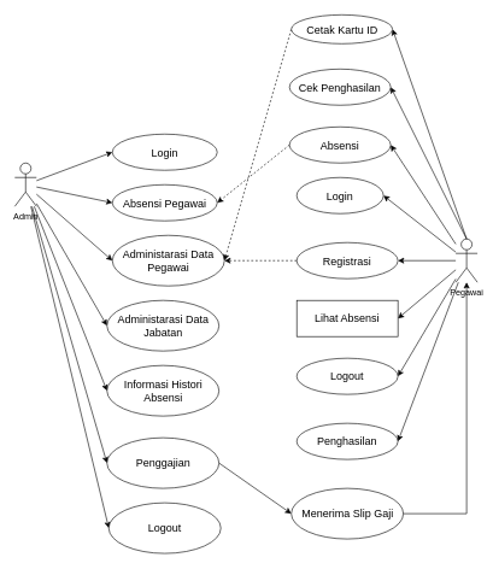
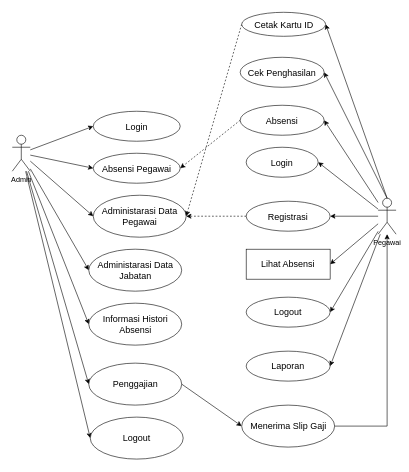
  <mxCell id="0" />
  <mxCell id="1" parent="0" />
  <mxCell id="2" style="rounded=0;orthogonalLoop=1;jettySize=auto;html=1;entryX=1;entryY=0.5;entryDx=0;entryDy=0;" parent="1" source="7" target="8" edge="1"><mxGeometry relative="1" as="geometry"><mxPoint x="700" y="395" as="targetPoint" /></mxGeometry></mxCell>
  <mxCell id="3" style="edgeStyle=none;rounded=0;orthogonalLoop=1;jettySize=auto;html=1;entryX=1;entryY=0.5;entryDx=0;entryDy=0;" parent="1" source="7" target="10" edge="1"><mxGeometry relative="1" as="geometry" /></mxCell>
  <mxCell id="4" style="edgeStyle=none;rounded=0;orthogonalLoop=1;jettySize=auto;html=1;entryX=1;entryY=0.5;entryDx=0;entryDy=0;" parent="1" source="7" target="11" edge="1"><mxGeometry relative="1" as="geometry" /></mxCell>
  <mxCell id="5" style="edgeStyle=none;rounded=0;orthogonalLoop=1;jettySize=auto;html=1;entryX=1;entryY=0.5;entryDx=0;entryDy=0;" parent="1" source="7" target="26" edge="1"><mxGeometry relative="1" as="geometry" /></mxCell>
  <mxCell id="6" style="edgeStyle=none;rounded=0;orthogonalLoop=1;jettySize=auto;html=1;entryX=1;entryY=0.5;entryDx=0;entryDy=0;" parent="1" source="7" target="27" edge="1"><mxGeometry relative="1" as="geometry" /></mxCell>
  <mxCell id="7" value="Pegawai" style="shape=umlActor;verticalLabelPosition=bottom;verticalAlign=top;html=1;outlineConnect=0;" parent="1" vertex="1"><mxGeometry x="630" y="330" width="30" height="60" as="geometry" /></mxCell>
  <mxCell id="8" value="&lt;font style=&quot;font-size: 15px&quot;&gt;&lt;span style=&quot;font-weight: normal&quot;&gt;Login&lt;/span&gt;&lt;/font&gt;" style="ellipse;whiteSpace=wrap;html=1;fontStyle=1" parent="1" vertex="1"><mxGeometry x="410" y="245" width="120" height="50" as="geometry" /></mxCell>
  <mxCell id="9" style="edgeStyle=none;rounded=0;orthogonalLoop=1;jettySize=auto;html=1;entryX=1;entryY=0.5;entryDx=0;entryDy=0;dashed=1;" parent="1" source="10" target="22" edge="1"><mxGeometry relative="1" as="geometry" /></mxCell>
  <mxCell id="10" value="&lt;font style=&quot;font-size: 15px&quot;&gt;&lt;span style=&quot;font-weight: normal&quot;&gt;Registrasi&lt;/span&gt;&lt;/font&gt;" style="ellipse;whiteSpace=wrap;html=1;fontStyle=1" parent="1" vertex="1"><mxGeometry x="410" y="335" width="140" height="50" as="geometry" /></mxCell>
  <mxCell id="11" value="&lt;font style=&quot;font-size: 15px&quot;&gt;&lt;span style=&quot;font-weight: normal&quot;&gt;Lihat Absensi&lt;/span&gt;&lt;/font&gt;" style="whiteSpace=wrap;html=1;fontStyle=1;rounded=0;" parent="1" vertex="1"><mxGeometry x="410" y="415" width="140" height="50" as="geometry" /></mxCell>
  <mxCell id="12" style="rounded=0;orthogonalLoop=1;jettySize=auto;html=1;entryX=0;entryY=0.5;entryDx=0;entryDy=0;" parent="1" source="19" target="20" edge="1"><mxGeometry relative="1" as="geometry"><mxPoint x="150" y="255" as="targetPoint" /></mxGeometry></mxCell>
  <mxCell id="13" style="edgeStyle=none;rounded=0;orthogonalLoop=1;jettySize=auto;html=1;entryX=0;entryY=0.5;entryDx=0;entryDy=0;" parent="1" source="19" target="21" edge="1"><mxGeometry relative="1" as="geometry" /></mxCell>
  <mxCell id="14" style="edgeStyle=none;rounded=0;orthogonalLoop=1;jettySize=auto;html=1;entryX=0;entryY=0.5;entryDx=0;entryDy=0;" parent="1" source="19" target="22" edge="1"><mxGeometry relative="1" as="geometry" /></mxCell>
  <mxCell id="15" style="edgeStyle=none;rounded=0;orthogonalLoop=1;jettySize=auto;html=1;entryX=0;entryY=0.5;entryDx=0;entryDy=0;" parent="1" source="19" target="23" edge="1"><mxGeometry relative="1" as="geometry" /></mxCell>
  <mxCell id="16" style="edgeStyle=none;rounded=0;orthogonalLoop=1;jettySize=auto;html=1;entryX=0;entryY=0.5;entryDx=0;entryDy=0;" parent="1" source="19" target="24" edge="1"><mxGeometry relative="1" as="geometry" /></mxCell>
  <mxCell id="17" style="edgeStyle=none;rounded=0;orthogonalLoop=1;jettySize=auto;html=1;entryX=0;entryY=0.5;entryDx=0;entryDy=0;" parent="1" source="19" target="29" edge="1"><mxGeometry relative="1" as="geometry" /></mxCell>
  <mxCell id="18" style="rounded=0;orthogonalLoop=1;jettySize=auto;html=1;entryX=0;entryY=0.5;entryDx=0;entryDy=0;" parent="1" source="19" target="32" edge="1"><mxGeometry relative="1" as="geometry" /></mxCell>
  <mxCell id="19" value="Admin" style="shape=umlActor;verticalLabelPosition=bottom;verticalAlign=top;html=1;outlineConnect=0;" parent="1" vertex="1"><mxGeometry x="20" width="30" height="60" as="geometry" y="225" /></mxCell>
  <mxCell id="20" value="&lt;font style=&quot;font-size: 15px&quot;&gt;&lt;span style=&quot;font-weight: normal&quot;&gt;Login&lt;/span&gt;&lt;/font&gt;" style="ellipse;whiteSpace=wrap;html=1;fontStyle=1" parent="1" vertex="1"><mxGeometry x="155" y="185" width="145" height="50" as="geometry" /></mxCell>
  <mxCell id="21" value="&lt;font style=&quot;font-size: 15px&quot;&gt;&lt;span style=&quot;font-weight: normal&quot;&gt;Absensi Pegawai&lt;/span&gt;&lt;/font&gt;" style="ellipse;whiteSpace=wrap;html=1;fontStyle=1" parent="1" vertex="1"><mxGeometry x="155" y="255" width="145" height="50" as="geometry" /></mxCell>
  <mxCell id="22" value="&lt;font style=&quot;font-size: 15px&quot;&gt;&lt;span style=&quot;font-weight: normal&quot;&gt;Administarasi Data Pegawai&lt;/span&gt;&lt;/font&gt;" style="ellipse;whiteSpace=wrap;html=1;fontStyle=1" parent="1" vertex="1"><mxGeometry x="155" y="325" width="155" height="70" as="geometry" /></mxCell>
  <mxCell id="23" value="&lt;font style=&quot;font-size: 15px&quot;&gt;&lt;span style=&quot;font-weight: normal&quot;&gt;Administarasi Data Jabatan&lt;/span&gt;&lt;/font&gt;" style="ellipse;whiteSpace=wrap;html=1;fontStyle=1" parent="1" vertex="1"><mxGeometry x="147.5" y="415" width="155" height="70" as="geometry" /></mxCell>
  <mxCell id="24" value="&lt;font style=&quot;font-size: 15px&quot;&gt;&lt;span style=&quot;font-weight: normal&quot;&gt;Informasi Histori Absensi&lt;/span&gt;&lt;/font&gt;" style="ellipse;whiteSpace=wrap;html=1;fontStyle=1" parent="1" vertex="1"><mxGeometry x="147.5" y="505" width="155" height="70" as="geometry" /></mxCell>
  <mxCell id="25" style="edgeStyle=none;rounded=0;orthogonalLoop=1;jettySize=auto;html=1;entryX=1;entryY=0.5;entryDx=0;entryDy=0;exitX=0;exitY=0.5;exitDx=0;exitDy=0;dashed=1;" parent="1" source="26" target="21" edge="1"><mxGeometry relative="1" as="geometry" /></mxCell>
  <mxCell id="26" value="&lt;font style=&quot;font-size: 15px&quot;&gt;&lt;span style=&quot;font-weight: normal&quot;&gt;Absensi&lt;/span&gt;&lt;/font&gt;" style="ellipse;whiteSpace=wrap;html=1;fontStyle=1" parent="1" vertex="1"><mxGeometry x="400" y="175" width="140" height="50" as="geometry" /></mxCell>
  <mxCell id="27" value="&lt;font style=&quot;font-size: 15px&quot;&gt;&lt;span style=&quot;font-weight: normal&quot;&gt;Logout&lt;/span&gt;&lt;/font&gt;" style="ellipse;whiteSpace=wrap;html=1;fontStyle=1" parent="1" vertex="1"><mxGeometry x="410" y="495" width="140" height="50" as="geometry" /></mxCell>
  <mxCell id="28" style="edgeStyle=none;rounded=0;orthogonalLoop=1;jettySize=auto;html=1;exitX=1;exitY=0.5;exitDx=0;exitDy=0;entryX=0;entryY=0.5;entryDx=0;entryDy=0;" parent="1" source="29" target="31" edge="1"><mxGeometry relative="1" as="geometry" /></mxCell>
  <mxCell id="29" value="&lt;font style=&quot;font-size: 15px&quot;&gt;&lt;span style=&quot;font-weight: normal&quot;&gt;Penggajian&lt;/span&gt;&lt;/font&gt;" style="ellipse;whiteSpace=wrap;html=1;fontStyle=1" parent="1" vertex="1"><mxGeometry x="147.5" y="605" width="155" height="70" as="geometry" /></mxCell>
  <mxCell id="30" style="edgeStyle=orthogonalEdgeStyle;rounded=0;orthogonalLoop=1;jettySize=auto;html=1;exitX=1;exitY=0.5;exitDx=0;exitDy=0;" parent="1" source="31" target="7" edge="1"><mxGeometry relative="1" as="geometry" /></mxCell>
  <mxCell id="31" value="&lt;span style=&quot;font-size: 15px ; font-weight: 400&quot;&gt;Menerima Slip Gaji&lt;/span&gt;" style="ellipse;whiteSpace=wrap;html=1;fontStyle=1" parent="1" vertex="1"><mxGeometry x="402.5" y="675" width="155" height="70" as="geometry" /></mxCell>
  <mxCell id="32" value="&lt;font style=&quot;font-size: 15px&quot;&gt;&lt;span style=&quot;font-weight: normal&quot;&gt;Logout&lt;/span&gt;&lt;/font&gt;" style="ellipse;whiteSpace=wrap;html=1;fontStyle=1" parent="1" vertex="1"><mxGeometry x="150" y="695" width="155" height="70" as="geometry" /></mxCell>
  <mxCell id="33" style="edgeStyle=none;rounded=0;orthogonalLoop=1;jettySize=auto;html=1;entryX=1;entryY=0.5;entryDx=0;entryDy=0;" edge="1" parent="1" target="34" source="7"><mxGeometry relative="1" as="geometry"><mxPoint x="650" y="395" as="sourcePoint" /></mxGeometry></mxCell>
- <mxCell id="34" value="&lt;font style=&quot;font-size: 15px&quot;&gt;&lt;span style=&quot;font-weight: normal&quot;&gt;Penghasilan&lt;/span&gt;&lt;/font&gt;" style="ellipse;whiteSpace=wrap;html=1;fontStyle=1" vertex="1" parent="1"><mxGeometry x="410" y="585" width="140" height="50" as="geometry" /></mxCell>
+ <mxCell id="34" value="&lt;font style=&quot;font-size: 15px&quot;&gt;&lt;span style=&quot;font-weight: normal&quot;&gt;Laporan&lt;/span&gt;&lt;/font&gt;" style="ellipse;whiteSpace=wrap;html=1;fontStyle=1" vertex="1" parent="1"><mxGeometry x="410" y="585" width="140" height="50" as="geometry" /></mxCell>
  <mxCell id="35" style="edgeStyle=none;rounded=0;orthogonalLoop=1;jettySize=auto;html=1;entryX=1;entryY=0.5;entryDx=0;entryDy=0;exitX=0.5;exitY=0;exitDx=0;exitDy=0;exitPerimeter=0;" edge="1" parent="1" target="36" source="7"><mxGeometry relative="1" as="geometry"><mxPoint x="633.6" y="-105" as="sourcePoint" /></mxGeometry></mxCell>
  <mxCell id="36" value="&lt;font style=&quot;font-size: 15px&quot;&gt;&lt;span style=&quot;font-weight: normal&quot;&gt;Cek Penghasilan&lt;/span&gt;&lt;/font&gt;" style="ellipse;whiteSpace=wrap;html=1;fontStyle=1" vertex="1" parent="1"><mxGeometry x="400" y="95" width="140" height="50" as="geometry" /></mxCell>
  <mxCell id="37" style="edgeStyle=none;rounded=0;orthogonalLoop=1;jettySize=auto;html=1;entryX=1;entryY=0.5;entryDx=0;entryDy=0;exitX=0.5;exitY=0;exitDx=0;exitDy=0;exitPerimeter=0;" edge="1" parent="1" target="39" source="7"><mxGeometry relative="1" as="geometry"><mxPoint x="647.5" y="255" as="sourcePoint" /></mxGeometry></mxCell>
  <mxCell id="38" style="rounded=0;orthogonalLoop=1;jettySize=auto;html=1;entryX=1;entryY=0.5;entryDx=0;entryDy=0;exitX=0;exitY=0.5;exitDx=0;exitDy=0;dashed=1;" edge="1" parent="1" source="39" target="22"><mxGeometry relative="1" as="geometry" /></mxCell>
  <mxCell id="39" value="&lt;font style=&quot;font-size: 15px&quot;&gt;&lt;span style=&quot;font-weight: normal&quot;&gt;Cetak Kartu ID&lt;/span&gt;&lt;/font&gt;" style="ellipse;whiteSpace=wrap;html=1;fontStyle=1" vertex="1" parent="1"><mxGeometry x="402.5" y="20" width="140" height="40" as="geometry" /></mxCell>
